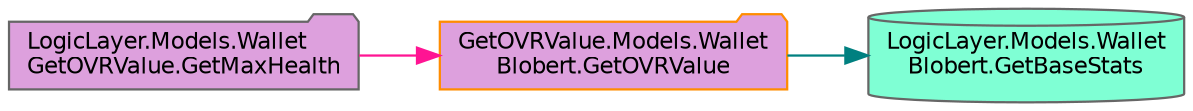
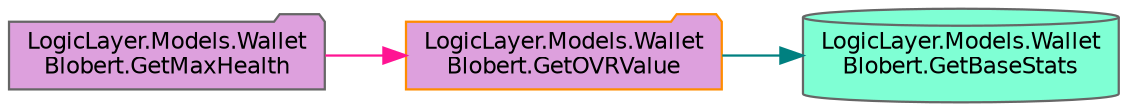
  digraph {
    rankdir=RL
    node [color=gray40 fillcolor=plum fontname=Helvetica fontsize=10 shape=folder style=filled]
    edge [dir=back fontname=Helvetica fontsize=10 labelfontname=Helvetica labelfontsize=10 style=solid]
    n1 [fillcolor=aquamarine fontcolor=black height=0.2 label="LogicLayer.Models.Wallet\lBlobert.GetBaseStats" shape=cylinder width=0.4]
-   n2 [color=darkorange height=0.2 label="GetOVRValue.Models.Wallet\lBlobert.GetOVRValue" width=0.4]
-   n3 [height=0.2 label="LogicLayer.Models.Wallet\lGetOVRValue.GetMaxHealth" width=0.4]
+   n2 [color=darkorange height=0.2 label="LogicLayer.Models.Wallet\lBlobert.GetOVRValue" width=0.4]
+   n3 [height=0.2 label="LogicLayer.Models.Wallet\lBlobert.GetMaxHealth" width=0.4]
    n1 -> n2 [color=teal]
    n2 -> n3 [color=deeppink]
  }
